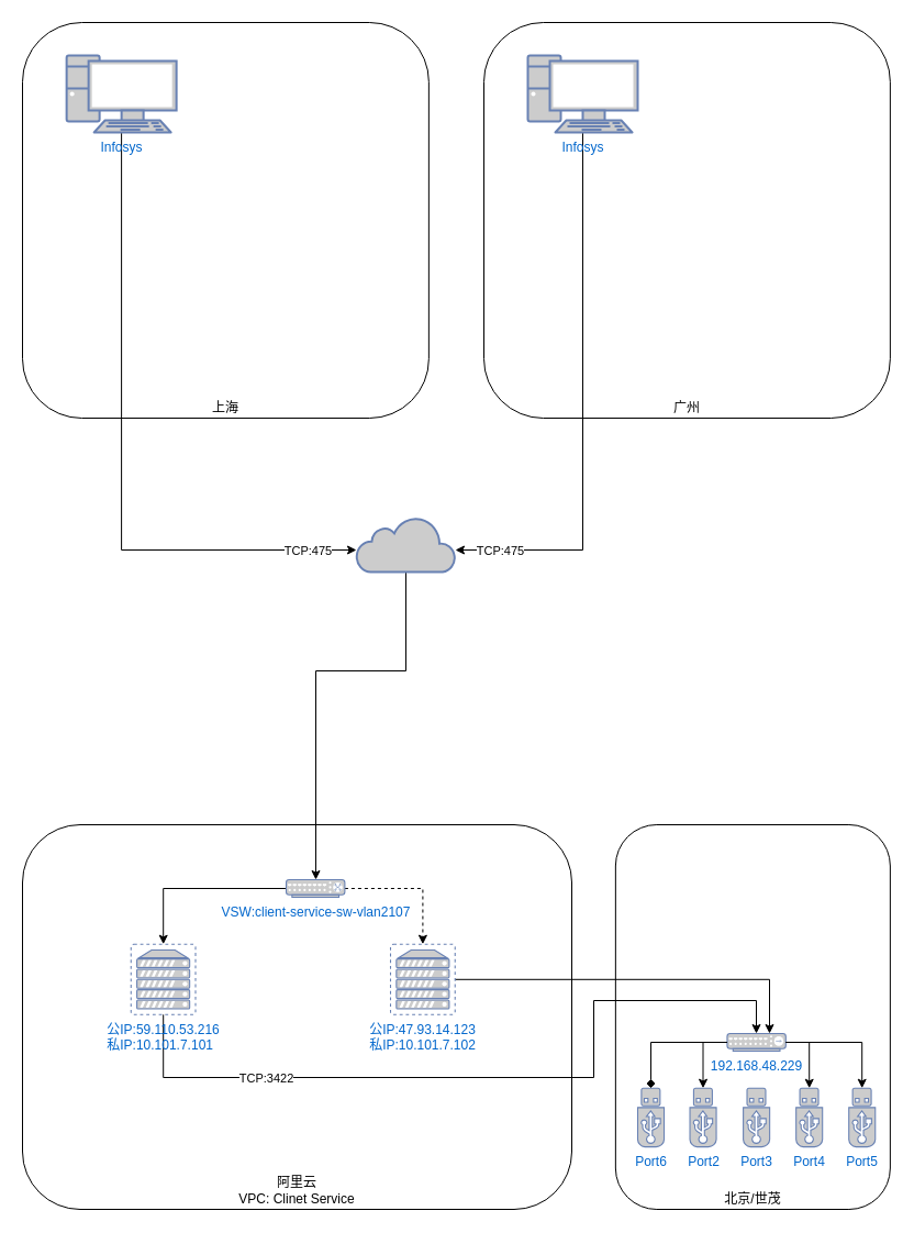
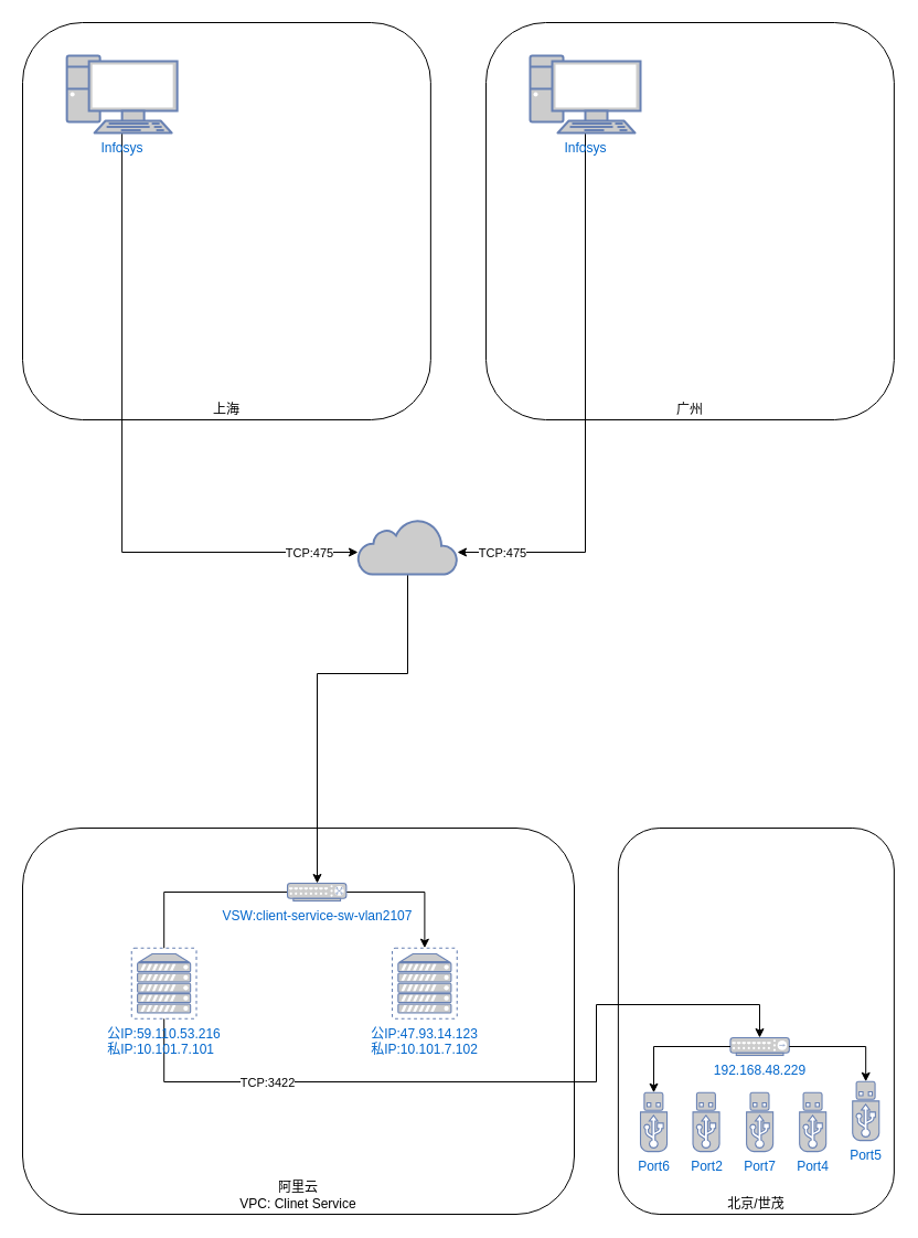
  <mxCell id="0" />
  <mxCell id="1" parent="0" />
  <mxCell id="2" value="北京/世茂" style="rounded=1;whiteSpace=wrap;html=1;fillColor=none;verticalAlign=bottom;" parent="1" vertex="1"><mxGeometry x="559.86" y="750" width="250" height="350" as="geometry" /></mxCell>
  <mxCell id="3" value="阿里云&lt;br&gt;VPC: Clinet Service" style="rounded=1;whiteSpace=wrap;html=1;fillColor=none;verticalAlign=bottom;" parent="1" vertex="1"><mxGeometry x="20" y="750" width="500" height="350" as="geometry" /></mxCell>
  <mxCell id="4" value="上海" style="rounded=1;whiteSpace=wrap;html=1;fillColor=none;verticalAlign=bottom;" parent="1" vertex="1"><mxGeometry x="20" y="20" width="369.86" height="360" as="geometry" /></mxCell>
  <mxCell id="5" value="广州" style="rounded=1;whiteSpace=wrap;html=1;fillColor=none;verticalAlign=bottom;" parent="1" vertex="1"><mxGeometry x="440" y="20" width="369.86" height="360" as="geometry" /></mxCell>
  <mxCell id="6" value="192.168.48.229" style="fontColor=#0066CC;verticalAlign=top;verticalLabelPosition=bottom;labelPosition=center;align=center;html=1;outlineConnect=0;fillColor=#CCCCCC;strokeColor=#6881B3;gradientColor=none;gradientDirection=north;strokeWidth=2;shape=mxgraph.networks.hub;container=0;" parent="1" vertex="1"><mxGeometry x="661.431" y="940.004" width="53.398" height="16.019" as="geometry" /></mxCell>
- <mxCell id="7" value="Port3" style="fontColor=#0066CC;verticalAlign=top;verticalLabelPosition=bottom;labelPosition=center;align=center;html=1;outlineConnect=0;fillColor=#CCCCCC;strokeColor=#6881B3;gradientColor=none;gradientDirection=north;strokeWidth=2;shape=mxgraph.networks.usb_stick;container=0;" parent="1" vertex="1"><mxGeometry x="676.116" y="989.752" width="24.029" height="53.398" as="geometry" /></mxCell>
+ <mxCell id="7" value="Port7" style="fontColor=#0066CC;verticalAlign=top;verticalLabelPosition=bottom;labelPosition=center;align=center;html=1;outlineConnect=0;fillColor=#CCCCCC;strokeColor=#6881B3;gradientColor=none;gradientDirection=north;strokeWidth=2;shape=mxgraph.networks.usb_stick;container=0;" parent="1" vertex="1"><mxGeometry x="676.116" y="989.752" width="24.029" height="53.398" as="geometry" /></mxCell>
  <mxCell id="8" value="Port2" style="fontColor=#0066CC;verticalAlign=top;verticalLabelPosition=bottom;labelPosition=center;align=center;html=1;outlineConnect=0;fillColor=#CCCCCC;strokeColor=#6881B3;gradientColor=none;gradientDirection=north;strokeWidth=2;shape=mxgraph.networks.usb_stick;container=0;" parent="1" vertex="1"><mxGeometry x="627.524" y="989.752" width="24.029" height="53.398" as="geometry" /></mxCell>
- <mxCell id="9" style="edgeStyle=orthogonalEdgeStyle;rounded=0;orthogonalLoop=1;jettySize=auto;html=1;" parent="1" source="6" target="8" edge="1"><mxGeometry relative="1" as="geometry" /></mxCell>
  <mxCell id="10" value="Port6" style="fontColor=#0066CC;verticalAlign=top;verticalLabelPosition=bottom;labelPosition=center;align=center;html=1;outlineConnect=0;fillColor=#CCCCCC;strokeColor=#6881B3;gradientColor=none;gradientDirection=north;strokeWidth=2;shape=mxgraph.networks.usb_stick;container=0;" parent="1" vertex="1"><mxGeometry x="580" y="989.752" width="24.029" height="53.398" as="geometry" /></mxCell>
- <mxCell id="11" style="edgeStyle=orthogonalEdgeStyle;rounded=0;orthogonalLoop=1;jettySize=auto;html=1;endArrow=diamond;" parent="1" source="6" target="10" edge="1"><mxGeometry relative="1" as="geometry" /></mxCell>
+ <mxCell id="11" style="edgeStyle=orthogonalEdgeStyle;rounded=0;orthogonalLoop=1;jettySize=auto;html=1;" parent="1" source="6" target="10" edge="1"><mxGeometry relative="1" as="geometry" /></mxCell>
  <mxCell id="12" value="Port4" style="fontColor=#0066CC;verticalAlign=top;verticalLabelPosition=bottom;labelPosition=center;align=center;html=1;outlineConnect=0;fillColor=#CCCCCC;strokeColor=#6881B3;gradientColor=none;gradientDirection=north;strokeWidth=2;shape=mxgraph.networks.usb_stick;container=0;" parent="1" vertex="1"><mxGeometry x="724.173" y="989.752" width="24.029" height="53.398" as="geometry" /></mxCell>
- <mxCell id="13" style="edgeStyle=orthogonalEdgeStyle;rounded=0;orthogonalLoop=1;jettySize=auto;html=1;" parent="1" source="6" target="12" edge="1"><mxGeometry relative="1" as="geometry" /></mxCell>
- <mxCell id="14" value="Port5" style="fontColor=#0066CC;verticalAlign=top;verticalLabelPosition=bottom;labelPosition=center;align=center;html=1;outlineConnect=0;fillColor=#CCCCCC;strokeColor=#6881B3;gradientColor=none;gradientDirection=north;strokeWidth=2;shape=mxgraph.networks.usb_stick;container=0;" parent="1" vertex="1"><mxGeometry x="772.231" y="989.752" width="24.029" height="53.398" as="geometry" /></mxCell>
+ <mxCell id="14" value="Port5" style="fontColor=#0066CC;verticalAlign=top;verticalLabelPosition=bottom;labelPosition=center;align=center;html=1;outlineConnect=0;fillColor=#CCCCCC;strokeColor=#6881B3;gradientColor=none;gradientDirection=north;strokeWidth=2;shape=mxgraph.networks.usb_stick;container=0;" parent="1" vertex="1"><mxGeometry x="772.231" y="979.752" width="24.029" height="53.398" as="geometry" /></mxCell>
  <mxCell id="15" style="edgeStyle=orthogonalEdgeStyle;rounded=0;orthogonalLoop=1;jettySize=auto;html=1;" parent="1" source="6" target="14" edge="1"><mxGeometry relative="1" as="geometry" /></mxCell>
- <mxCell id="16" style="edgeStyle=orthogonalEdgeStyle;rounded=0;orthogonalLoop=1;jettySize=auto;html=1;" edge="1" parent="1" source="18" target="21"><mxGeometry relative="1" as="geometry" /></mxCell>
- <mxCell id="17" style="edgeStyle=orthogonalEdgeStyle;rounded=0;orthogonalLoop=1;jettySize=auto;html=1;dashed=1;" edge="1" parent="1" source="18" target="31"><mxGeometry relative="1" as="geometry" /></mxCell>
+ <mxCell id="16" style="edgeStyle=orthogonalEdgeStyle;rounded=0;orthogonalLoop=1;jettySize=auto;html=1;endArrow=none;" edge="1" parent="1" source="18" target="21"><mxGeometry relative="1" as="geometry" /></mxCell>
+ <mxCell id="17" style="edgeStyle=orthogonalEdgeStyle;rounded=0;orthogonalLoop=1;jettySize=auto;html=1;" edge="1" parent="1" source="18" target="31"><mxGeometry relative="1" as="geometry" /></mxCell>
  <mxCell id="18" value="VSW:client-service-sw-vlan2107" style="fontColor=#0066CC;verticalAlign=top;verticalLabelPosition=bottom;labelPosition=center;align=center;html=1;outlineConnect=0;fillColor=#CCCCCC;strokeColor=#6881B3;gradientColor=none;gradientDirection=north;strokeWidth=2;shape=mxgraph.networks.switch;container=0;" parent="1" vertex="1"><mxGeometry x="260.001" y="800" width="53.398" height="16.019" as="geometry" /></mxCell>
  <mxCell id="19" style="edgeStyle=orthogonalEdgeStyle;rounded=0;orthogonalLoop=1;jettySize=auto;html=1;" parent="1" source="21" target="6" edge="1"><mxGeometry relative="1" as="geometry"><Array as="points"><mxPoint x="148" y="980" /><mxPoint x="540" y="980" /><mxPoint x="540" y="910" /><mxPoint x="688" y="910" /></Array></mxGeometry></mxCell>
  <mxCell id="20" value="TCP:3422" style="edgeLabel;html=1;align=center;verticalAlign=middle;resizable=0;points=[];" parent="19" vertex="1" connectable="0"><mxGeometry x="-0.571" relative="1" as="geometry"><mxPoint as="offset" /></mxGeometry></mxCell>
  <mxCell id="21" value="&lt;div style=&quot;text-align: justify;&quot;&gt;&lt;span style=&quot;background-color: initial;&quot;&gt;公IP:59.110.53.216&lt;/span&gt;&lt;/div&gt;&lt;div style=&quot;text-align: justify;&quot;&gt;&lt;span style=&quot;background-color: initial;&quot;&gt;私IP:10.101.7.101&lt;/span&gt;&lt;/div&gt;" style="fontColor=#0066CC;verticalAlign=top;verticalLabelPosition=bottom;labelPosition=center;align=center;html=1;outlineConnect=0;fillColor=#CCCCCC;strokeColor=#6881B3;gradientColor=none;gradientDirection=north;strokeWidth=2;shape=mxgraph.networks.virtual_server;container=0;fontStyle=0;labelBackgroundColor=none;labelBorderColor=none;" parent="1" vertex="1"><mxGeometry x="118.761" y="858.738" width="58.737" height="64.078" as="geometry" /></mxCell>
  <mxCell id="22" style="edgeStyle=orthogonalEdgeStyle;rounded=0;orthogonalLoop=1;jettySize=auto;html=1;" parent="1" source="24" target="29" edge="1"><mxGeometry relative="1" as="geometry"><mxPoint x="150" y="800" as="targetPoint" /><Array as="points"><mxPoint x="110" y="500" /></Array></mxGeometry></mxCell>
  <mxCell id="23" value="TCP:475" style="edgeLabel;html=1;align=center;verticalAlign=middle;resizable=0;points=[];" parent="22" vertex="1" connectable="0"><mxGeometry x="0.91" y="1" relative="1" as="geometry"><mxPoint x="-18" y="1" as="offset" /></mxGeometry></mxCell>
  <mxCell id="24" value="Infosys" style="fontColor=#0066CC;verticalAlign=top;verticalLabelPosition=bottom;labelPosition=center;align=center;html=1;outlineConnect=0;fillColor=#CCCCCC;strokeColor=#6881B3;gradientColor=none;gradientDirection=north;strokeWidth=2;shape=mxgraph.networks.pc;" parent="1" vertex="1"><mxGeometry x="60.14" y="50" width="100" height="70" as="geometry" /></mxCell>
  <mxCell id="25" style="edgeStyle=orthogonalEdgeStyle;rounded=0;orthogonalLoop=1;jettySize=auto;html=1;" parent="1" source="27" target="29" edge="1"><mxGeometry relative="1" as="geometry"><Array as="points"><mxPoint x="530" y="500" /></Array></mxGeometry></mxCell>
  <mxCell id="26" value="TCP:475" style="edgeLabel;html=1;align=center;verticalAlign=middle;resizable=0;points=[];" parent="25" vertex="1" connectable="0"><mxGeometry x="0.896" y="-1" relative="1" as="geometry"><mxPoint x="14" y="1" as="offset" /></mxGeometry></mxCell>
  <mxCell id="27" value="Infosys" style="fontColor=#0066CC;verticalAlign=top;verticalLabelPosition=bottom;labelPosition=center;align=center;html=1;outlineConnect=0;fillColor=#CCCCCC;strokeColor=#6881B3;gradientColor=none;gradientDirection=north;strokeWidth=2;shape=mxgraph.networks.pc;" parent="1" vertex="1"><mxGeometry x="480" y="50" width="100" height="70" as="geometry" /></mxCell>
  <mxCell id="28" style="edgeStyle=orthogonalEdgeStyle;rounded=0;orthogonalLoop=1;jettySize=auto;html=1;" edge="1" parent="1" source="29" target="18"><mxGeometry relative="1" as="geometry"><Array as="points"><mxPoint x="369" y="610" /><mxPoint x="287" y="610" /></Array></mxGeometry></mxCell>
  <mxCell id="29" value="" style="html=1;outlineConnect=0;fillColor=#CCCCCC;strokeColor=#6881B3;gradientColor=none;gradientDirection=north;strokeWidth=2;shape=mxgraph.networks.cloud;fontColor=#ffffff;" parent="1" vertex="1"><mxGeometry x="324" y="470" width="90" height="50" as="geometry" /></mxCell>
- <mxCell id="30" style="edgeStyle=orthogonalEdgeStyle;rounded=0;orthogonalLoop=1;jettySize=auto;html=1;" edge="1" parent="1" source="31" target="6"><mxGeometry relative="1" as="geometry"><Array as="points"><mxPoint x="700" y="891" /></Array></mxGeometry></mxCell>
  <mxCell id="31" value="&lt;div style=&quot;text-align: justify;&quot;&gt;&lt;/div&gt;&lt;div style=&quot;text-align: justify;&quot;&gt;&lt;span style=&quot;background-color: initial;&quot;&gt;公IP:47.93.14.123&lt;/span&gt;&lt;/div&gt;&lt;div style=&quot;text-align: justify;&quot;&gt;&lt;span style=&quot;background-color: initial;&quot;&gt;私IP:10.101.7.102&lt;/span&gt;&lt;/div&gt;" style="fontColor=#0066CC;verticalAlign=top;verticalLabelPosition=bottom;labelPosition=center;align=center;html=1;outlineConnect=0;fillColor=#CCCCCC;strokeColor=#6881B3;gradientColor=none;gradientDirection=north;strokeWidth=2;shape=mxgraph.networks.virtual_server;container=0;fontStyle=0;labelBackgroundColor=none;labelBorderColor=none;" vertex="1" parent="1"><mxGeometry x="355.001" y="858.738" width="58.737" height="64.078" as="geometry" /></mxCell>
